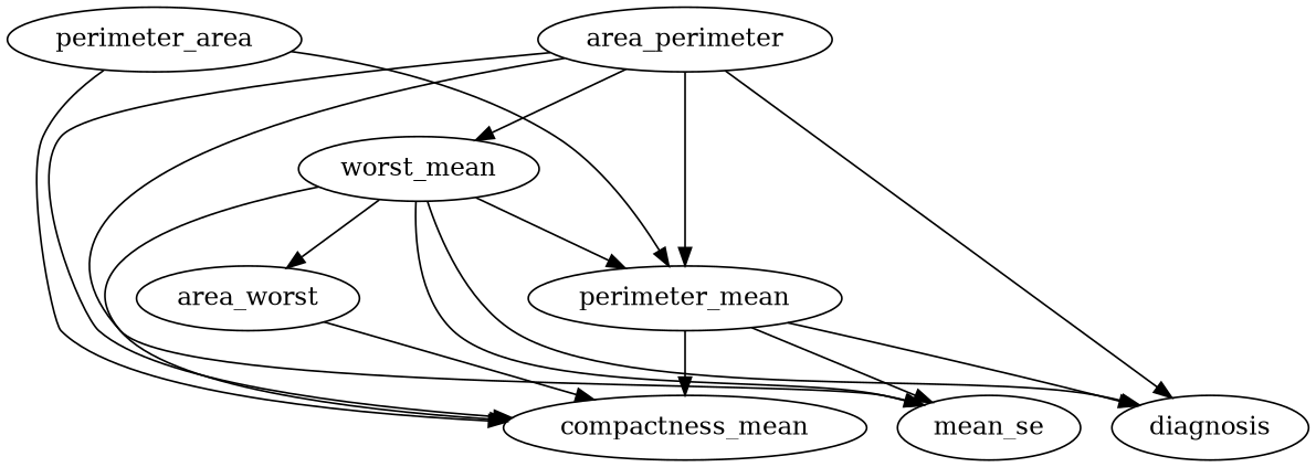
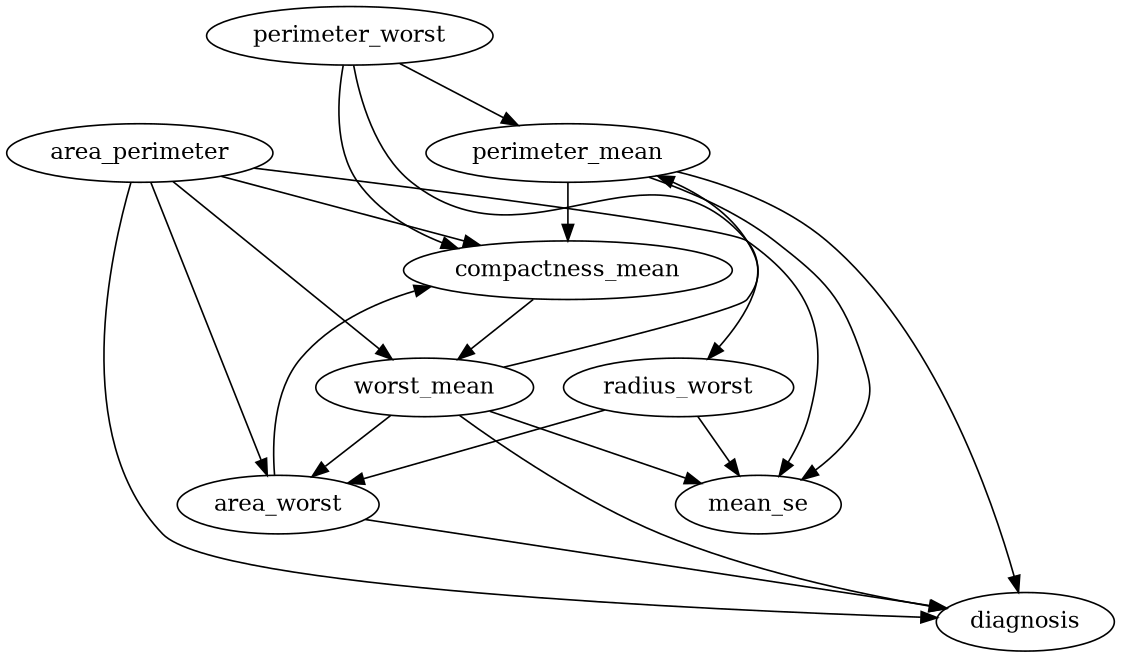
  strict digraph {
    edge [origin=learned]
    perimeter_mean
    diagnosis
    compactness_mean
    n4 [label=mean_se]
-   perimeter_worst [label=perimeter_area]
+   perimeter_worst
+   radius_worst
    n7 [label=worst_mean]
    area_worst
    n9 [label=area_perimeter]
    perimeter_mean -> diagnosis [weight=3.75185071706962]
    perimeter_mean -> compactness_mean [weight=13.643698025471164]
    perimeter_mean -> n4 [weight=0.9948645635096728]
    perimeter_worst -> perimeter_mean [weight=0.8169300636831295]
    perimeter_worst -> compactness_mean [weight=-1.6375679253543358]
+   perimeter_worst -> radius_worst [weight=0.8247779607165625]
+   radius_worst -> n4 [weight=1.8912986342872802]
+   radius_worst -> area_worst [weight=1.1688053455875724]
    n7 -> perimeter_mean [weight=0.8114378114874541]
    n7 -> diagnosis [weight=-5.234453792789818]
-   n7 -> compactness_mean [weight=-12.732551936800496]
+   compactness_mean -> n7 [weight=-12.732551936800496]
    n7 -> n4 [weight=-3.0674804989203093]
    n7 -> area_worst [weight=-1.089888335350981]
+   area_worst -> diagnosis [weight=-1.976034474979807]
    area_worst -> compactness_mean [weight=2.378817980760948]
    n9 -> diagnosis [weight=1.0270376159066654]
    n9 -> compactness_mean [weight=-0.8491633853324387]
    n9 -> n4 [weight=1.433600813626202]
    n9 -> n7 [weight=0.9913885387886192]
-   n9 -> perimeter_mean [weight=1.084027338212527]
+   n9 -> area_worst [weight=1.084027338212527]
  }
